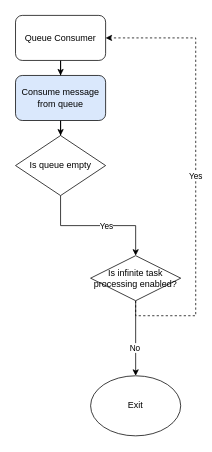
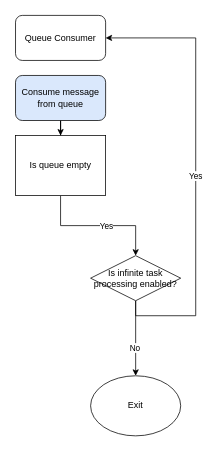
  <mxCell id="0" />
  <mxCell id="1" parent="0" />
- <mxCell id="2" style="edgeStyle=orthogonalEdgeStyle;rounded=0;orthogonalLoop=1;jettySize=auto;html=1;entryX=0.5;entryY=0;entryDx=0;entryDy=0;" edge="1" parent="1" source="3" target="5"><mxGeometry relative="1" as="geometry" /></mxCell>
  <mxCell id="3" value="Queue Consumer" style="rounded=1;whiteSpace=wrap;html=1;" vertex="1" parent="1"><mxGeometry x="20" y="20" width="120" height="60" as="geometry" /></mxCell>
  <mxCell id="4" style="edgeStyle=orthogonalEdgeStyle;rounded=0;orthogonalLoop=1;jettySize=auto;html=1;entryX=0.5;entryY=0;entryDx=0;entryDy=0;" edge="1" parent="1" source="5" target="8"><mxGeometry relative="1" as="geometry" /></mxCell>
  <mxCell id="5" value="Consume message from queue" style="rounded=1;whiteSpace=wrap;html=1;fillColor=#dae8fc;" vertex="1" parent="1"><mxGeometry x="20" y="100" width="120" height="60" as="geometry" /></mxCell>
  <mxCell id="6" style="edgeStyle=orthogonalEdgeStyle;rounded=0;orthogonalLoop=1;jettySize=auto;html=1;exitX=0.5;exitY=1;exitDx=0;exitDy=0;" edge="1" parent="1" source="8" target="13"><mxGeometry relative="1" as="geometry" /></mxCell>
  <mxCell id="7" value="Yes" style="edgeLabel;html=1;align=center;verticalAlign=middle;resizable=0;points=[];" vertex="1" connectable="0" parent="6"><mxGeometry x="0.109" relative="1" as="geometry"><mxPoint as="offset" /></mxGeometry></mxCell>
- <mxCell id="8" value="Is queue empty" style="rhombus;whiteSpace=wrap;html=1;" vertex="1" parent="1"><mxGeometry x="20" y="180" width="120" height="80" as="geometry" /></mxCell>
- <mxCell id="9" style="edgeStyle=orthogonalEdgeStyle;rounded=0;orthogonalLoop=1;jettySize=auto;html=1;exitX=0.5;exitY=1;exitDx=0;exitDy=0;entryX=1;entryY=0.5;entryDx=0;entryDy=0;dashed=1;" edge="1" parent="1" source="13" target="3"><mxGeometry relative="1" as="geometry"><Array as="points"><mxPoint x="260" y="420" /><mxPoint x="260" y="50" /></Array></mxGeometry></mxCell>
+ <mxCell id="8" value="Is queue empty" style="whiteSpace=wrap;html=1;rounded=0;" vertex="1" parent="1"><mxGeometry x="20" y="180" width="120" height="80" as="geometry" /></mxCell>
+ <mxCell id="9" style="edgeStyle=orthogonalEdgeStyle;rounded=0;orthogonalLoop=1;jettySize=auto;html=1;exitX=0.5;exitY=1;exitDx=0;exitDy=0;entryX=1;entryY=0.5;entryDx=0;entryDy=0;" edge="1" parent="1" source="13" target="3"><mxGeometry relative="1" as="geometry"><Array as="points"><mxPoint x="260" y="420" /><mxPoint x="260" y="50" /></Array></mxGeometry></mxCell>
  <mxCell id="10" value="Yes" style="edgeLabel;html=1;align=center;verticalAlign=middle;resizable=0;points=[];" vertex="1" connectable="0" parent="9"><mxGeometry x="-0.027" y="1" relative="1" as="geometry"><mxPoint as="offset" /></mxGeometry></mxCell>
  <mxCell id="11" style="edgeStyle=orthogonalEdgeStyle;rounded=0;orthogonalLoop=1;jettySize=auto;html=1;entryX=0.5;entryY=0;entryDx=0;entryDy=0;" edge="1" parent="1" source="13" target="14"><mxGeometry relative="1" as="geometry" /></mxCell>
  <mxCell id="12" value="No" style="edgeLabel;html=1;align=center;verticalAlign=middle;resizable=0;points=[];" vertex="1" connectable="0" parent="11"><mxGeometry x="0.232" y="-2" relative="1" as="geometry"><mxPoint as="offset" /></mxGeometry></mxCell>
  <mxCell id="13" value="Is infinite task processing enabled?" style="rhombus;whiteSpace=wrap;html=1;" vertex="1" parent="1"><mxGeometry x="120" y="340" width="120" height="60" as="geometry" /></mxCell>
  <mxCell id="14" value="Exit" style="ellipse;whiteSpace=wrap;html=1;" vertex="1" parent="1"><mxGeometry x="120" y="500" width="120" height="80" as="geometry" /></mxCell>
